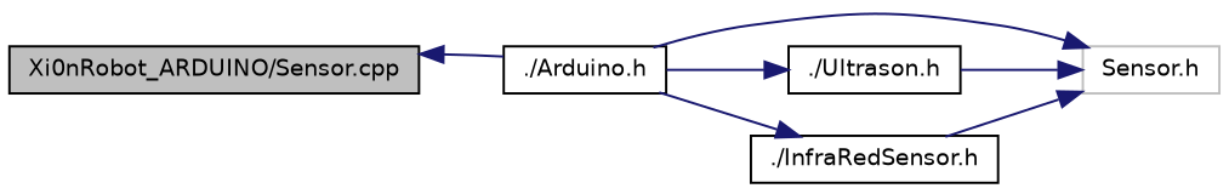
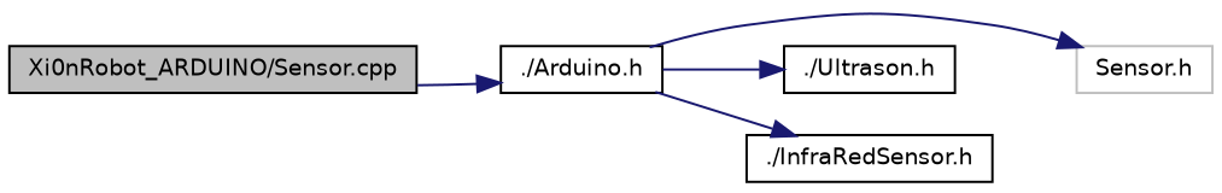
  digraph {
    rankdir=LR
    node [color=black fillcolor=white fontname=Helvetica fontsize=10 shape=record style=filled]
    edge [color=midnightblue fontname=Helvetica fontsize=10 labelfontname=Helvetica labelfontsize=10 style=solid]
    n1 [fillcolor=grey75 fontcolor=black height=0.2 label="Xi0nRobot_ARDUINO/Sensor.cpp" width=0.4]
    n2 [height=0.2 label="./Arduino.h" width=0.4]
    n3 [color=grey75 height=0.2 label="Sensor.h" width=0.4]
    n4 [height=0.2 label="./Ultrason.h" width=0.4]
    n5 [height=0.2 label="./InfraRedSensor.h" width=0.4]
-   n2 -> n1
+   n1 -> n2
    n2 -> n3
    n2 -> n4
    n2 -> n5
-   n4 -> n3
-   n5 -> n3
  }
